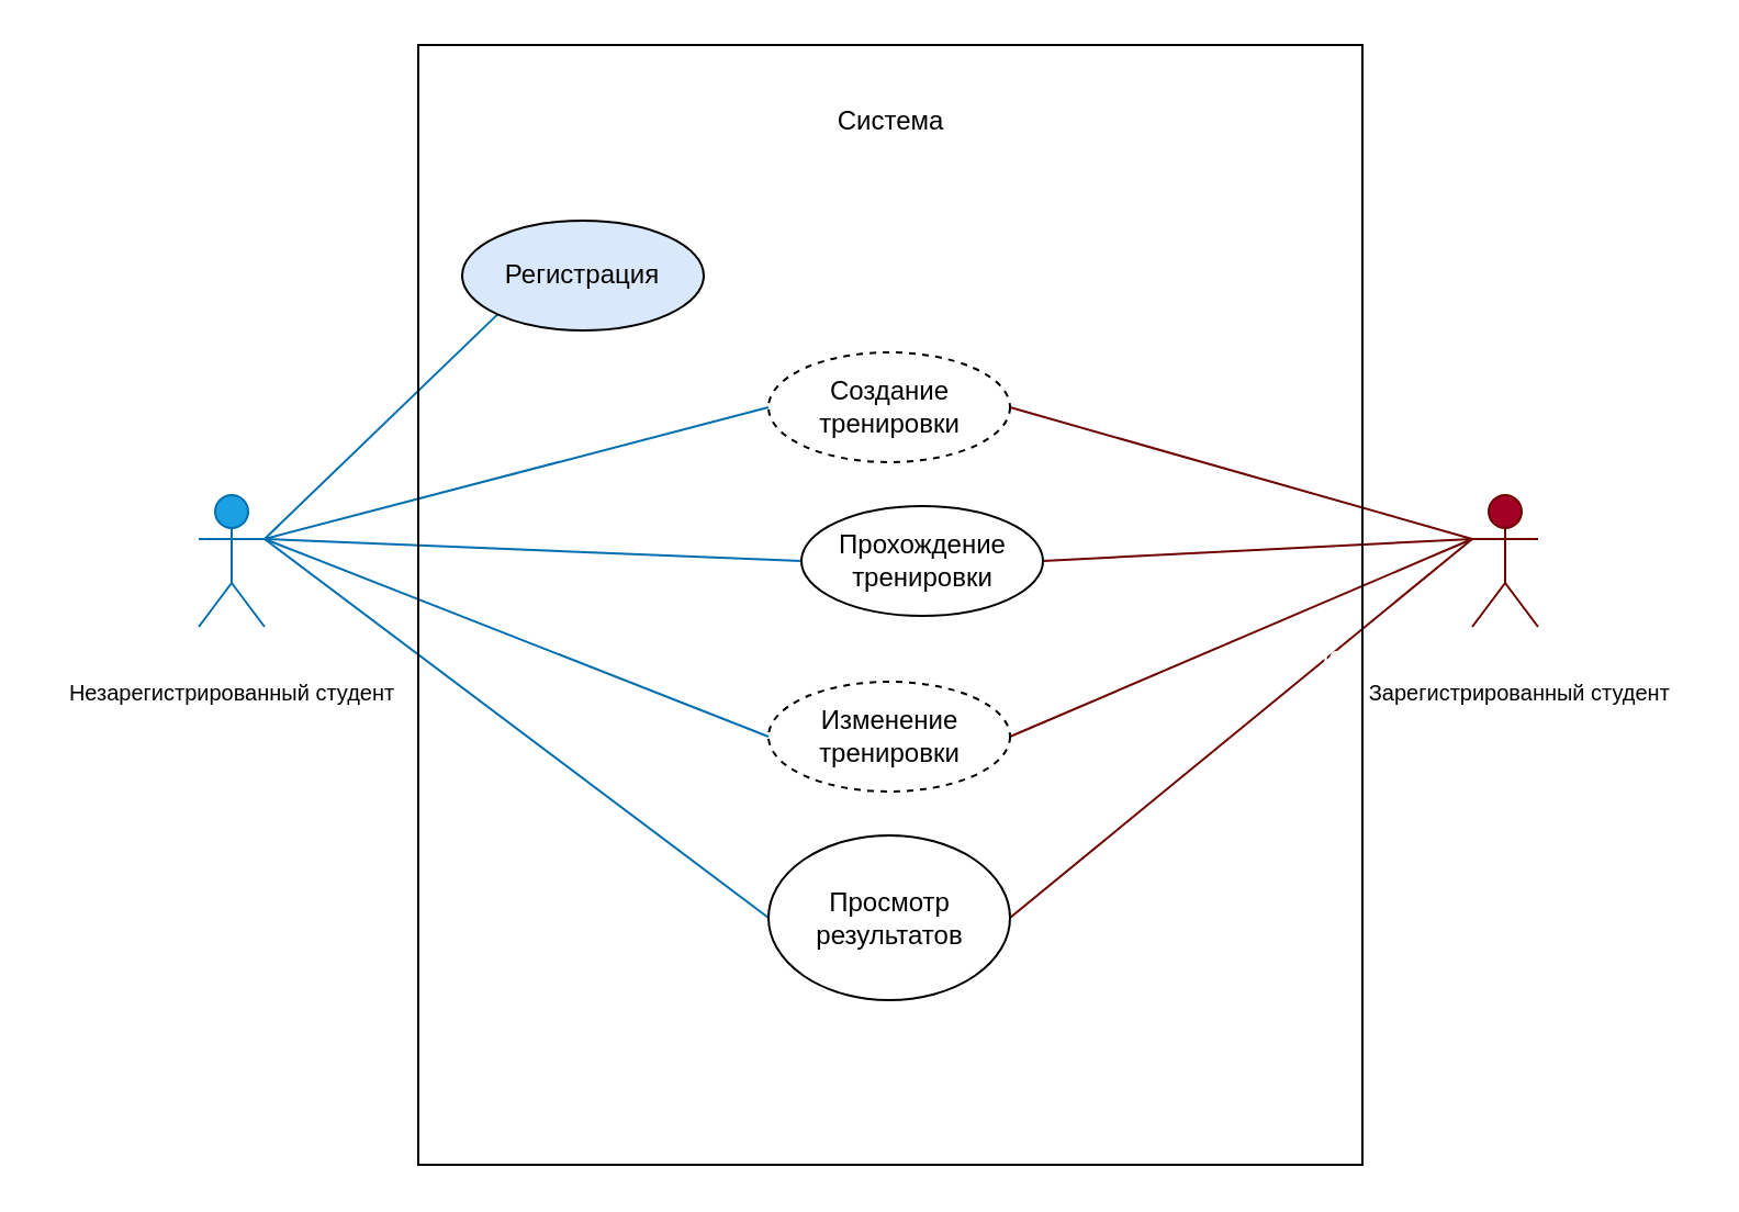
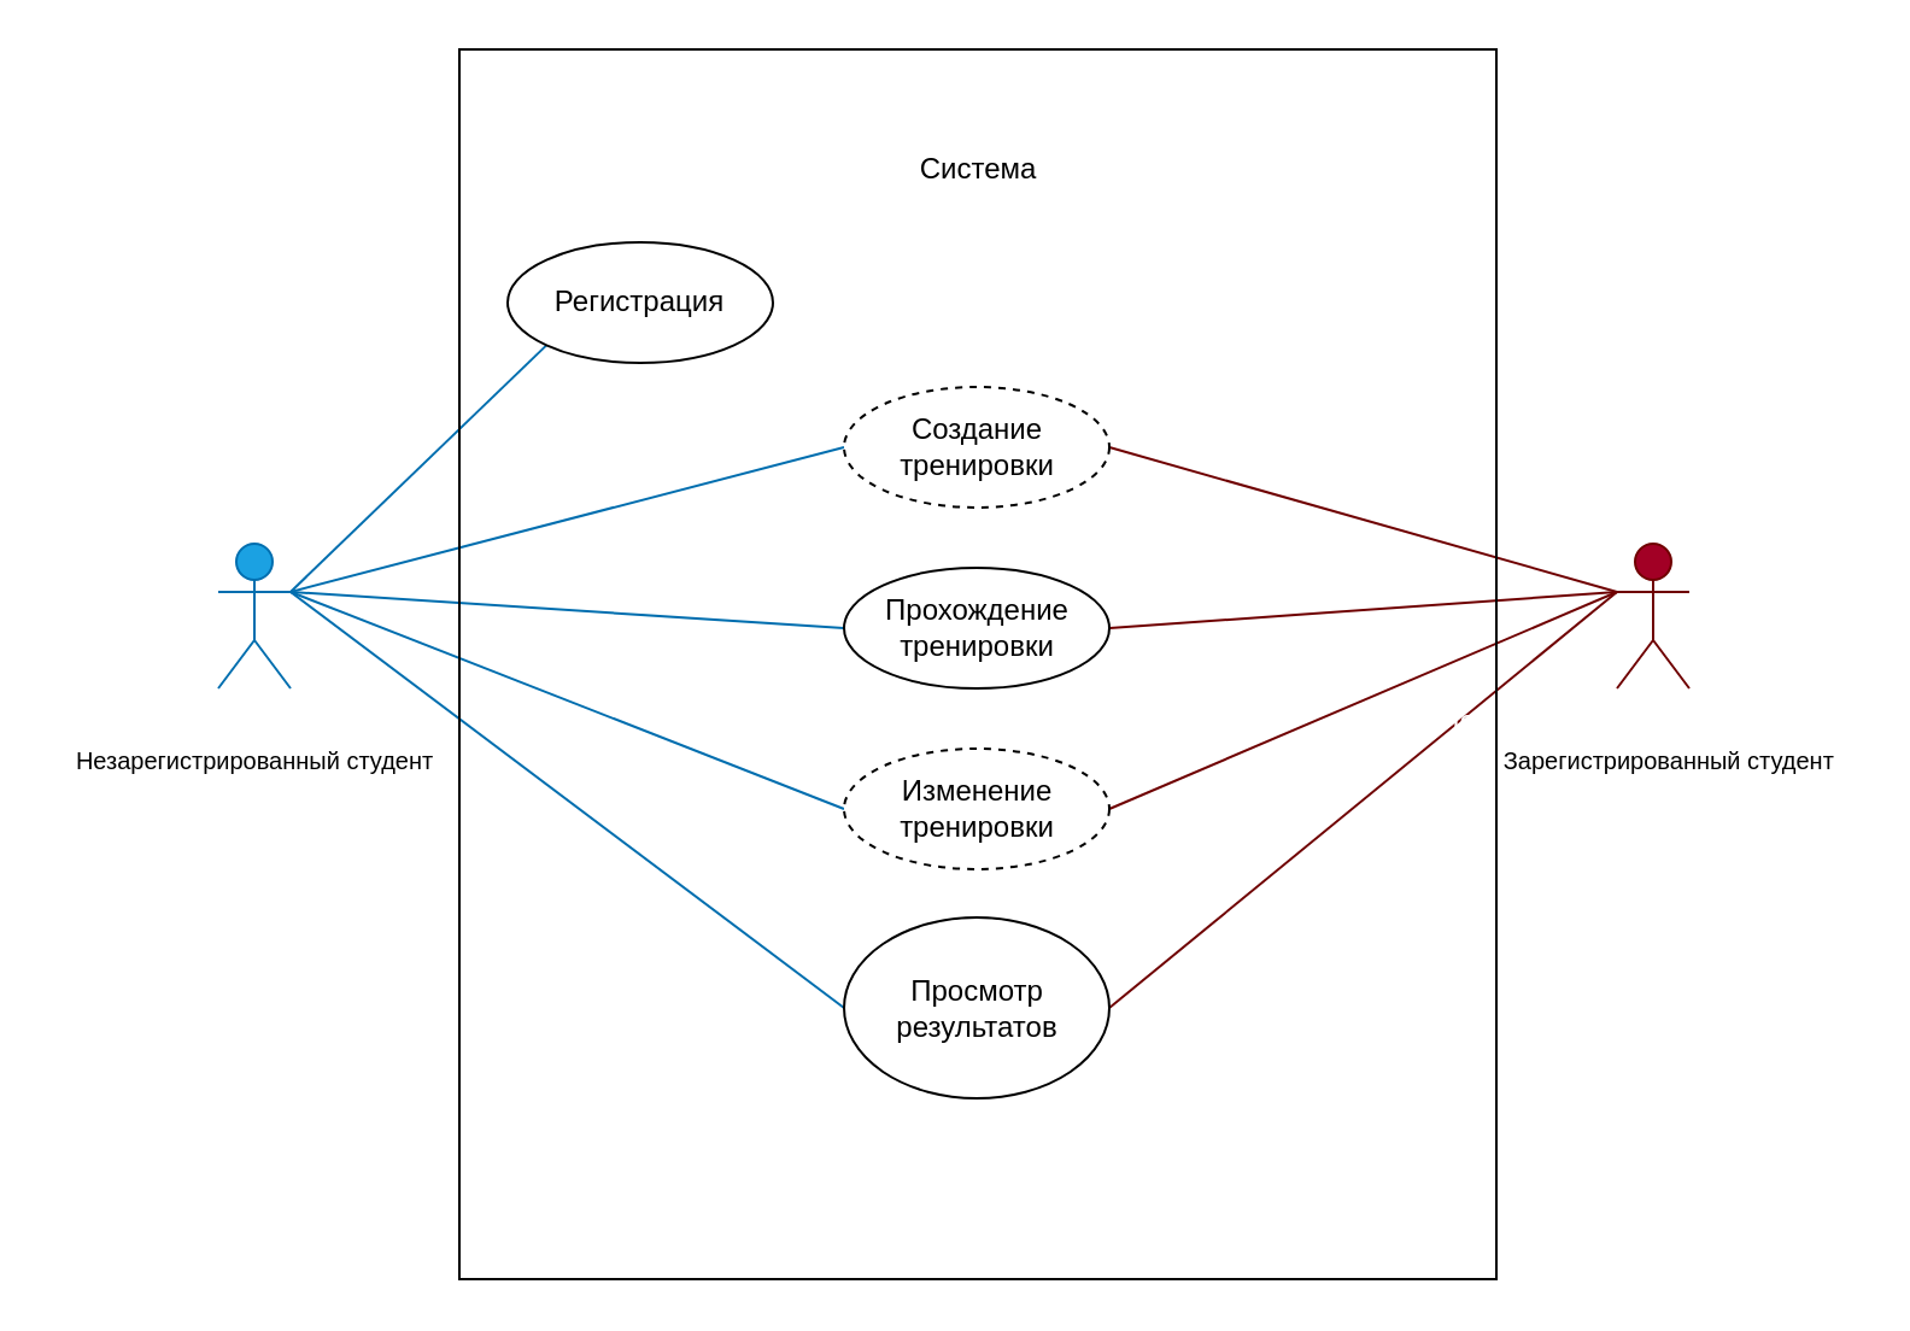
  <mxCell id="0" />
  <mxCell id="1" parent="0" />
  <mxCell id="2" style="rounded=0;orthogonalLoop=1;jettySize=auto;html=1;exitX=1;exitY=0.333;exitDx=0;exitDy=0;exitPerimeter=0;entryX=0;entryY=1;entryDx=0;entryDy=0;strokeColor=#006EAF;align=center;verticalAlign=middle;fontFamily=Helvetica;fontSize=11;fontColor=default;labelBackgroundColor=default;endArrow=none;endFill=0;fillColor=#1ba1e2;" edge="1" parent="1" source="7" target="15"><mxGeometry relative="1" as="geometry" /></mxCell>
  <mxCell id="3" style="rounded=0;orthogonalLoop=1;jettySize=auto;html=1;exitX=1;exitY=0.333;exitDx=0;exitDy=0;exitPerimeter=0;entryX=0;entryY=0.5;entryDx=0;entryDy=0;strokeColor=#006EAF;align=center;verticalAlign=middle;fontFamily=Helvetica;fontSize=11;fontColor=default;labelBackgroundColor=default;endArrow=none;endFill=0;fillColor=#1ba1e2;" edge="1" parent="1" source="7" target="16"><mxGeometry relative="1" as="geometry" /></mxCell>
  <mxCell id="4" style="rounded=0;orthogonalLoop=1;jettySize=auto;html=1;exitX=1;exitY=0.333;exitDx=0;exitDy=0;exitPerimeter=0;entryX=0;entryY=0.5;entryDx=0;entryDy=0;strokeColor=#006EAF;align=center;verticalAlign=middle;fontFamily=Helvetica;fontSize=11;fontColor=default;labelBackgroundColor=default;endArrow=none;endFill=0;fillColor=#1ba1e2;" edge="1" parent="1" source="7" target="17"><mxGeometry relative="1" as="geometry" /></mxCell>
  <mxCell id="5" style="rounded=0;orthogonalLoop=1;jettySize=auto;html=1;exitX=1;exitY=0.333;exitDx=0;exitDy=0;exitPerimeter=0;entryX=0;entryY=0.5;entryDx=0;entryDy=0;strokeColor=#006EAF;align=center;verticalAlign=middle;fontFamily=Helvetica;fontSize=11;fontColor=default;labelBackgroundColor=default;endArrow=none;endFill=0;fillColor=#1ba1e2;" edge="1" parent="1" source="7" target="18"><mxGeometry relative="1" as="geometry" /></mxCell>
  <mxCell id="6" style="rounded=0;orthogonalLoop=1;jettySize=auto;html=1;exitX=1;exitY=0.333;exitDx=0;exitDy=0;exitPerimeter=0;entryX=0;entryY=0.5;entryDx=0;entryDy=0;fillColor=#1ba1e2;strokeColor=#006EAF;endArrow=none;endFill=0;" edge="1" parent="1" source="7" target="19"><mxGeometry relative="1" as="geometry" /></mxCell>
  <mxCell id="7" value="Зарегистрированный студент" style="shape=umlActor;verticalLabelPosition=bottom;verticalAlign=top;html=1;fillColor=#1ba1e2;fontColor=#ffffff;strokeColor=#006EAF;" vertex="1" parent="1"><mxGeometry x="90" y="225" width="30" height="60" as="geometry" /></mxCell>
  <mxCell id="8" style="rounded=0;orthogonalLoop=1;jettySize=auto;html=1;exitX=0;exitY=0.333;exitDx=0;exitDy=0;exitPerimeter=0;entryX=1;entryY=0.5;entryDx=0;entryDy=0;fillColor=#a20025;strokeColor=#6F0000;endArrow=none;endFill=0;" edge="1" parent="1" source="12" target="19"><mxGeometry relative="1" as="geometry" /></mxCell>
  <mxCell id="9" style="rounded=0;orthogonalLoop=1;jettySize=auto;html=1;exitX=0;exitY=0.333;exitDx=0;exitDy=0;exitPerimeter=0;entryX=1;entryY=0.5;entryDx=0;entryDy=0;fillColor=#a20025;strokeColor=#6F0000;endArrow=none;endFill=0;" edge="1" parent="1" source="12" target="18"><mxGeometry relative="1" as="geometry" /></mxCell>
  <mxCell id="10" style="rounded=0;orthogonalLoop=1;jettySize=auto;html=1;exitX=0;exitY=0.333;exitDx=0;exitDy=0;exitPerimeter=0;entryX=1;entryY=0.5;entryDx=0;entryDy=0;fillColor=#a20025;strokeColor=#6F0000;endArrow=none;endFill=0;" edge="1" parent="1" source="12" target="17"><mxGeometry relative="1" as="geometry" /></mxCell>
  <mxCell id="11" style="rounded=0;orthogonalLoop=1;jettySize=auto;html=1;exitX=0;exitY=0.333;exitDx=0;exitDy=0;exitPerimeter=0;entryX=1;entryY=0.5;entryDx=0;entryDy=0;fillColor=#a20025;strokeColor=#6F0000;endArrow=none;endFill=0;" edge="1" parent="1" source="12" target="16"><mxGeometry relative="1" as="geometry" /></mxCell>
  <mxCell id="12" value="Незарегистрированный студент" style="shape=umlActor;verticalLabelPosition=bottom;verticalAlign=top;html=1;fillColor=#a20025;fontColor=#ffffff;strokeColor=#6F0000;" vertex="1" parent="1"><mxGeometry x="670" y="225" width="30" height="60" as="geometry" /></mxCell>
  <mxCell id="13" value="" style="rounded=0;whiteSpace=wrap;html=1;fillColor=none;" vertex="1" parent="1"><mxGeometry x="190" y="20" width="430" height="510" as="geometry" /></mxCell>
- <mxCell id="14" value="Система" style="text;html=1;align=center;verticalAlign=middle;resizable=0;points=[];autosize=1;strokeColor=none;fillColor=none;" vertex="1" parent="1"><mxGeometry x="369.5" y="40" width="70" height="30" as="geometry" /></mxCell>
- <mxCell id="15" value="Регистрация" style="ellipse;whiteSpace=wrap;html=1;fillColor=#dae8fc;" vertex="1" parent="1"><mxGeometry x="210" y="100" width="110" height="50" as="geometry" /></mxCell>
+ <mxCell id="14" value="Система" style="text;html=1;align=center;verticalAlign=middle;resizable=0;points=[];autosize=1;strokeColor=none;fillColor=none;" vertex="1" parent="1"><mxGeometry x="369.5" y="55" width="70" height="30" as="geometry" /></mxCell>
+ <mxCell id="15" value="Регистрация" style="ellipse;whiteSpace=wrap;html=1;" vertex="1" parent="1"><mxGeometry x="210" y="100" width="110" height="50" as="geometry" /></mxCell>
  <mxCell id="16" value="Создание тренировки" style="ellipse;whiteSpace=wrap;html=1;dashed=1;" vertex="1" parent="1"><mxGeometry x="349.5" y="160" width="110" height="50" as="geometry" /></mxCell>
- <mxCell id="17" value="Прохождение тренировки" style="ellipse;whiteSpace=wrap;html=1;" vertex="1" parent="1"><mxGeometry x="364.5" y="230" width="110" height="50" as="geometry" /></mxCell>
+ <mxCell id="17" value="Прохождение тренировки" style="ellipse;whiteSpace=wrap;html=1;" vertex="1" parent="1"><mxGeometry x="349.5" y="235" width="110" height="50" as="geometry" /></mxCell>
  <mxCell id="18" value="Просмотр результатов" style="ellipse;whiteSpace=wrap;html=1;" vertex="1" parent="1"><mxGeometry x="349.5" y="380" width="110" height="75" as="geometry" /></mxCell>
  <mxCell id="19" value="Изменение тренировки" style="ellipse;whiteSpace=wrap;html=1;dashed=1;" vertex="1" parent="1"><mxGeometry x="349.5" y="310" width="110" height="50" as="geometry" /></mxCell>
  <mxCell id="20" value="Незарегистрированный студент" style="text;html=1;align=center;verticalAlign=middle;resizable=0;points=[];autosize=1;strokeColor=none;fillColor=none;fontSize=10;" vertex="1" parent="1"><mxGeometry x="20" y="300" width="170" height="30" as="geometry" /></mxCell>
  <mxCell id="21" value="&amp;nbsp;Зарегистрированный студент" style="text;html=1;align=center;verticalAlign=middle;resizable=0;points=[];autosize=1;strokeColor=none;fillColor=none;fontSize=10;" vertex="1" parent="1"><mxGeometry x="610" y="300" width="160" height="30" as="geometry" /></mxCell>
